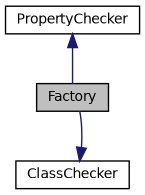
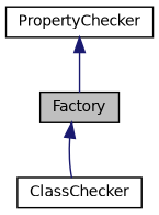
  digraph {
    node [color=black fillcolor=white fontname=Helvetica fontsize=10 shape=record style=filled]
    edge [color=midnightblue dir=back fontname=Helvetica fontsize=10 labelfontname=Helvetica labelfontsize=10 style=solid]
    n1 [fillcolor=grey75 fontcolor=black height=0.2 label=Factory width=0.4]
    n2 [height=0.2 label=ClassChecker width=0.4]
    n3 [height=0.2 label=PropertyChecker width=0.4]
-   n2 -> n1
+   n1 -> n2
    n3 -> n1
  }
